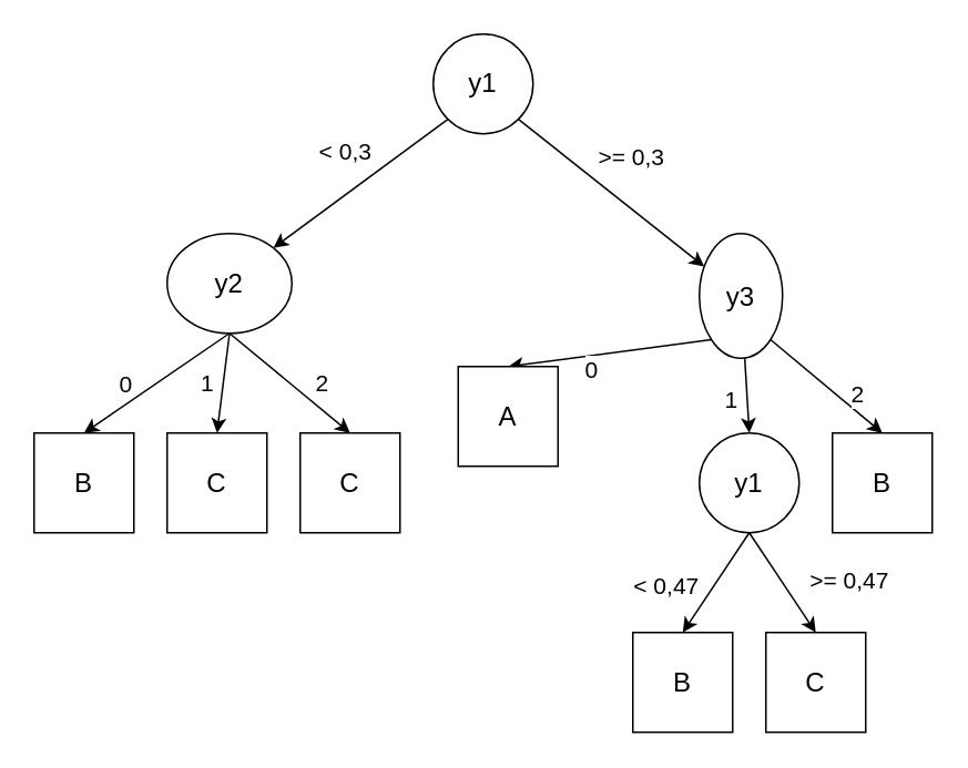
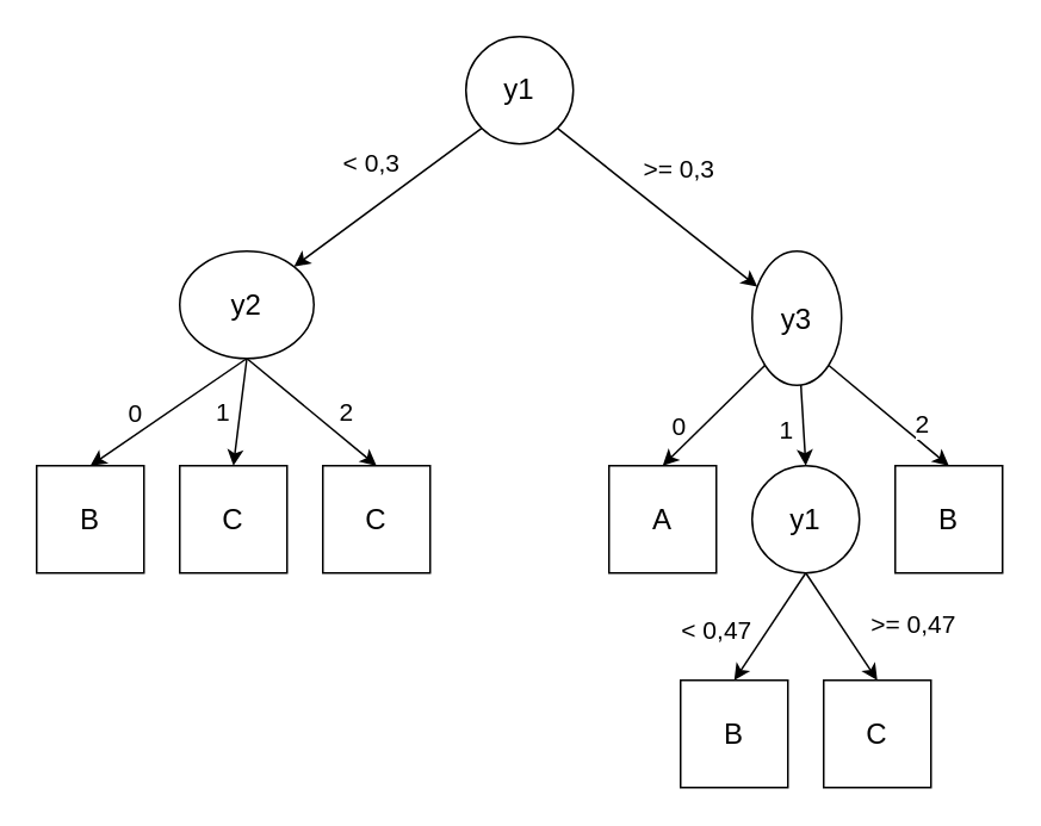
  <mxCell id="0" />
  <mxCell id="1" parent="0" />
  <mxCell id="2" style="rounded=0;orthogonalLoop=1;jettySize=auto;html=1;exitX=1;exitY=1;exitDx=0;exitDy=0;strokeColor=default;startArrow=none;startFill=0;" edge="1" parent="1" source="6" target="20"><mxGeometry relative="1" as="geometry" /></mxCell>
  <mxCell id="3" value="&lt;font style=&quot;font-size: 14px;&quot;&gt;&amp;gt;= 0,3&lt;/font&gt;" style="edgeLabel;html=1;align=center;verticalAlign=middle;resizable=0;points=[];fontFamily=Helvetica;fontSize=11;fontColor=default;labelBackgroundColor=default;" vertex="1" connectable="0" parent="2"><mxGeometry x="0.155" y="-2" relative="1" as="geometry"><mxPoint x="4" y="-30" as="offset" /></mxGeometry></mxCell>
  <mxCell id="4" style="edgeStyle=none;shape=connector;rounded=0;orthogonalLoop=1;jettySize=auto;html=1;exitX=0;exitY=1;exitDx=0;exitDy=0;entryX=1;entryY=0;entryDx=0;entryDy=0;strokeColor=default;align=center;verticalAlign=middle;fontFamily=Helvetica;fontSize=11;fontColor=default;labelBackgroundColor=default;startArrow=none;startFill=0;endArrow=classic;" edge="1" parent="1" source="6" target="13"><mxGeometry relative="1" as="geometry" /></mxCell>
  <mxCell id="5" value="&lt;font style=&quot;font-size: 14px;&quot;&gt;&amp;lt; 0,3&lt;/font&gt;" style="edgeLabel;html=1;align=center;verticalAlign=middle;resizable=0;points=[];fontFamily=Helvetica;fontSize=11;fontColor=default;labelBackgroundColor=default;fillColor=none;gradientColor=none;" vertex="1" connectable="0" parent="4"><mxGeometry x="0.008" y="1" relative="1" as="geometry"><mxPoint x="-10" y="-21" as="offset" /></mxGeometry></mxCell>
  <mxCell id="6" value="&lt;p style=&quot;line-height: 120%;&quot;&gt;&lt;/p&gt;&lt;div style=&quot;line-height: 120%;&quot;&gt;&lt;span data-darkreader-inline-color=&quot;&quot; data-darkreader-inline-bgcolor=&quot;&quot; style=&quot;background-color: initial; color: rgb(0, 0, 0); --darkreader-inline-bgcolor: initial; --darkreader-inline-color: #ffffff;&quot;&gt;&lt;font style=&quot;font-size: 16px;&quot;&gt;y1&lt;/font&gt;&lt;/span&gt;&lt;/div&gt;&lt;p&gt;&lt;/p&gt;" style="ellipse;whiteSpace=wrap;html=1;aspect=fixed;align=center;" vertex="1" parent="1"><mxGeometry x="260" y="20" width="60" height="60" as="geometry" /></mxCell>
  <mxCell id="7" style="edgeStyle=none;shape=connector;rounded=0;orthogonalLoop=1;jettySize=auto;html=1;exitX=0.5;exitY=1;exitDx=0;exitDy=0;entryX=0.5;entryY=0;entryDx=0;entryDy=0;strokeColor=default;align=center;verticalAlign=middle;fontFamily=Helvetica;fontSize=11;fontColor=default;labelBackgroundColor=default;resizable=0;startArrow=none;startFill=0;endArrow=classic;" edge="1" parent="1" source="13" target="27"><mxGeometry relative="1" as="geometry" /></mxCell>
  <mxCell id="8" value="&lt;font style=&quot;font-size: 14px;&quot;&gt;1&lt;/font&gt;" style="edgeLabel;html=1;align=center;verticalAlign=middle;resizable=0;points=[];fontFamily=Helvetica;fontSize=11;fontColor=default;labelBackgroundColor=default;fillColor=none;gradientColor=none;" vertex="1" connectable="0" parent="7"><mxGeometry x="0.1" y="2" relative="1" as="geometry"><mxPoint x="-12" y="-3" as="offset" /></mxGeometry></mxCell>
  <mxCell id="9" style="edgeStyle=none;shape=connector;rounded=0;orthogonalLoop=1;jettySize=auto;html=1;exitX=0.5;exitY=1;exitDx=0;exitDy=0;entryX=0.5;entryY=0;entryDx=0;entryDy=0;strokeColor=default;align=center;verticalAlign=middle;fontFamily=Helvetica;fontSize=11;fontColor=default;labelBackgroundColor=default;resizable=0;startArrow=none;startFill=0;endArrow=classic;" edge="1" parent="1" source="13" target="28"><mxGeometry relative="1" as="geometry" /></mxCell>
  <mxCell id="10" value="&lt;span style=&quot;font-size: 14px;&quot;&gt;2&lt;/span&gt;" style="edgeLabel;html=1;align=center;verticalAlign=middle;resizable=0;points=[];fontFamily=Helvetica;fontSize=11;fontColor=default;labelBackgroundColor=default;fillColor=none;gradientColor=none;" vertex="1" connectable="0" parent="9"><mxGeometry x="0.132" y="-4" relative="1" as="geometry"><mxPoint x="17" y="-7" as="offset" /></mxGeometry></mxCell>
  <mxCell id="11" style="edgeStyle=none;shape=connector;rounded=0;orthogonalLoop=1;jettySize=auto;html=1;exitX=0.5;exitY=1;exitDx=0;exitDy=0;entryX=0.5;entryY=0;entryDx=0;entryDy=0;strokeColor=default;align=center;verticalAlign=middle;fontFamily=Helvetica;fontSize=11;fontColor=default;labelBackgroundColor=default;resizable=0;startArrow=none;startFill=0;endArrow=classic;" edge="1" parent="1" source="13" target="26"><mxGeometry relative="1" as="geometry" /></mxCell>
  <mxCell id="12" value="&lt;font style=&quot;font-size: 14px;&quot;&gt;0&lt;/font&gt;" style="edgeLabel;html=1;align=center;verticalAlign=middle;resizable=0;points=[];fontFamily=Helvetica;fontSize=11;fontColor=default;labelBackgroundColor=default;fillColor=none;gradientColor=none;" vertex="1" connectable="0" parent="11"><mxGeometry x="0.064" y="-2" relative="1" as="geometry"><mxPoint x="-16" as="offset" /></mxGeometry></mxCell>
  <mxCell id="13" value="&lt;font style=&quot;font-size: 16px;&quot;&gt;y2&lt;/font&gt;" style="ellipse;whiteSpace=wrap;html=1;aspect=fixed;" vertex="1" parent="1"><mxGeometry x="100" y="140" width="75" height="60" as="geometry" /></mxCell>
  <mxCell id="14" style="edgeStyle=none;shape=connector;rounded=0;orthogonalLoop=1;jettySize=auto;html=1;entryX=0.5;entryY=0;entryDx=0;entryDy=0;strokeColor=default;align=center;verticalAlign=middle;fontFamily=Helvetica;fontSize=11;fontColor=default;labelBackgroundColor=default;resizable=0;startArrow=none;startFill=0;endArrow=classic;" edge="1" parent="1" source="20" target="25"><mxGeometry relative="1" as="geometry" /></mxCell>
  <mxCell id="15" value="&lt;font style=&quot;font-size: 14px;&quot;&gt;1&lt;/font&gt;" style="edgeLabel;html=1;align=center;verticalAlign=middle;resizable=0;points=[];fontFamily=Helvetica;fontSize=11;fontColor=default;labelBackgroundColor=default;fillColor=none;gradientColor=none;" vertex="1" connectable="0" parent="14"><mxGeometry x="-0.333" y="1" relative="1" as="geometry"><mxPoint x="-11" y="10" as="offset" /></mxGeometry></mxCell>
  <mxCell id="16" style="edgeStyle=none;shape=connector;rounded=0;orthogonalLoop=1;jettySize=auto;html=1;exitX=0;exitY=1;exitDx=0;exitDy=0;entryX=0.5;entryY=0;entryDx=0;entryDy=0;strokeColor=default;align=center;verticalAlign=middle;fontFamily=Helvetica;fontSize=11;fontColor=default;labelBackgroundColor=default;resizable=0;startArrow=none;startFill=0;endArrow=classic;" edge="1" parent="1" source="20" target="29"><mxGeometry relative="1" as="geometry" /></mxCell>
  <mxCell id="17" value="&lt;span style=&quot;font-size: 14px;&quot;&gt;0&lt;/span&gt;" style="edgeLabel;html=1;align=center;verticalAlign=middle;resizable=0;points=[];fontFamily=Helvetica;fontSize=11;fontColor=default;labelBackgroundColor=default;fillColor=none;gradientColor=none;" vertex="1" connectable="0" parent="16"><mxGeometry x="-0.211" y="-2" relative="1" as="geometry"><mxPoint x="-24" y="13" as="offset" /></mxGeometry></mxCell>
  <mxCell id="18" style="edgeStyle=none;shape=connector;rounded=0;orthogonalLoop=1;jettySize=auto;html=1;exitX=1;exitY=1;exitDx=0;exitDy=0;entryX=0.5;entryY=0;entryDx=0;entryDy=0;strokeColor=default;align=center;verticalAlign=middle;fontFamily=Helvetica;fontSize=11;fontColor=default;labelBackgroundColor=default;resizable=0;startArrow=none;startFill=0;endArrow=classic;" edge="1" parent="1" source="20" target="30"><mxGeometry relative="1" as="geometry" /></mxCell>
  <mxCell id="19" value="&lt;font style=&quot;font-size: 14px;&quot;&gt;2&lt;/font&gt;" style="edgeLabel;html=1;align=center;verticalAlign=middle;resizable=0;points=[];fontFamily=Helvetica;fontSize=11;fontColor=default;labelBackgroundColor=default;fillColor=none;gradientColor=none;" vertex="1" connectable="0" parent="18"><mxGeometry x="-0.134" y="3" relative="1" as="geometry"><mxPoint x="21" y="11" as="offset" /></mxGeometry></mxCell>
  <mxCell id="20" value="&lt;div style=&quot;&quot;&gt;&lt;font style=&quot;font-size: 16px;&quot;&gt;y3&lt;/font&gt;&lt;/div&gt;" style="ellipse;whiteSpace=wrap;html=1;aspect=fixed;" vertex="1" parent="1"><mxGeometry x="420" y="140" width="50" height="75" as="geometry" /></mxCell>
  <mxCell id="21" style="edgeStyle=none;shape=connector;rounded=0;orthogonalLoop=1;jettySize=auto;html=1;exitX=0.5;exitY=1;exitDx=0;exitDy=0;entryX=0.5;entryY=0;entryDx=0;entryDy=0;strokeColor=default;align=center;verticalAlign=middle;fontFamily=Helvetica;fontSize=11;fontColor=default;labelBackgroundColor=default;resizable=0;startArrow=none;startFill=0;endArrow=classic;" edge="1" parent="1" source="25" target="31"><mxGeometry relative="1" as="geometry" /></mxCell>
  <mxCell id="22" value="&lt;font style=&quot;font-size: 14px;&quot;&gt;&amp;gt;= 0,47&lt;/font&gt;" style="edgeLabel;html=1;align=center;verticalAlign=middle;resizable=0;points=[];fontFamily=Helvetica;fontSize=11;fontColor=default;labelBackgroundColor=default;fillColor=none;gradientColor=none;" vertex="1" connectable="0" parent="21"><mxGeometry x="0.008" y="2" relative="1" as="geometry"><mxPoint x="38" as="offset" /></mxGeometry></mxCell>
  <mxCell id="23" style="edgeStyle=none;shape=connector;rounded=0;orthogonalLoop=1;jettySize=auto;html=1;exitX=0.5;exitY=1;exitDx=0;exitDy=0;entryX=0.5;entryY=0;entryDx=0;entryDy=0;strokeColor=default;align=center;verticalAlign=middle;fontFamily=Helvetica;fontSize=11;fontColor=default;labelBackgroundColor=default;resizable=0;startArrow=none;startFill=0;endArrow=classic;" edge="1" parent="1" source="25" target="32"><mxGeometry relative="1" as="geometry" /></mxCell>
  <mxCell id="24" value="&lt;font style=&quot;font-size: 14px;&quot;&gt;&amp;lt; 0,47&lt;/font&gt;" style="edgeLabel;html=1;align=center;verticalAlign=middle;resizable=0;points=[];fontFamily=Helvetica;fontSize=11;fontColor=default;labelBackgroundColor=default;fillColor=none;gradientColor=none;" vertex="1" connectable="0" parent="23"><mxGeometry x="0.092" y="-1" relative="1" as="geometry"><mxPoint x="-28" as="offset" /></mxGeometry></mxCell>
  <mxCell id="25" value="&lt;font style=&quot;font-size: 16px;&quot;&gt;y1&lt;/font&gt;" style="ellipse;whiteSpace=wrap;html=1;aspect=fixed;" vertex="1" parent="1"><mxGeometry x="420" y="260" width="60" height="60" as="geometry" /></mxCell>
  <mxCell id="26" value="&lt;font style=&quot;font-size: 16px;&quot;&gt;B&lt;/font&gt;" style="whiteSpace=wrap;html=1;aspect=fixed;" vertex="1" parent="1"><mxGeometry x="20" y="260" width="60" height="60" as="geometry" /></mxCell>
  <mxCell id="27" value="&lt;font style=&quot;font-size: 16px;&quot;&gt;C&lt;/font&gt;" style="whiteSpace=wrap;html=1;aspect=fixed;" vertex="1" parent="1"><mxGeometry x="100" y="260" width="60" height="60" as="geometry" /></mxCell>
  <mxCell id="28" value="&lt;font style=&quot;font-size: 16px;&quot;&gt;C&lt;/font&gt;" style="whiteSpace=wrap;html=1;aspect=fixed;" vertex="1" parent="1"><mxGeometry x="180" y="260" width="60" height="60" as="geometry" /></mxCell>
- <mxCell id="29" value="&lt;font style=&quot;font-size: 16px;&quot;&gt;A&lt;/font&gt;" style="whiteSpace=wrap;html=1;aspect=fixed;" vertex="1" parent="1"><mxGeometry x="275" y="220" width="60" height="60" as="geometry" /></mxCell>
+ <mxCell id="29" value="&lt;font style=&quot;font-size: 16px;&quot;&gt;A&lt;/font&gt;" style="whiteSpace=wrap;html=1;aspect=fixed;" vertex="1" parent="1"><mxGeometry x="340" y="260" width="60" height="60" as="geometry" /></mxCell>
  <mxCell id="30" value="&lt;font style=&quot;font-size: 16px;&quot;&gt;B&lt;/font&gt;" style="whiteSpace=wrap;html=1;aspect=fixed;" vertex="1" parent="1"><mxGeometry x="500" y="260" width="60" height="60" as="geometry" /></mxCell>
  <mxCell id="31" value="&lt;font style=&quot;font-size: 16px;&quot;&gt;C&lt;/font&gt;" style="whiteSpace=wrap;html=1;aspect=fixed;" vertex="1" parent="1"><mxGeometry x="460" y="380" width="60" height="60" as="geometry" /></mxCell>
  <mxCell id="32" value="&lt;font style=&quot;font-size: 16px;&quot;&gt;B&lt;/font&gt;" style="whiteSpace=wrap;html=1;aspect=fixed;" vertex="1" parent="1"><mxGeometry x="380" y="380" width="60" height="60" as="geometry" /></mxCell>
